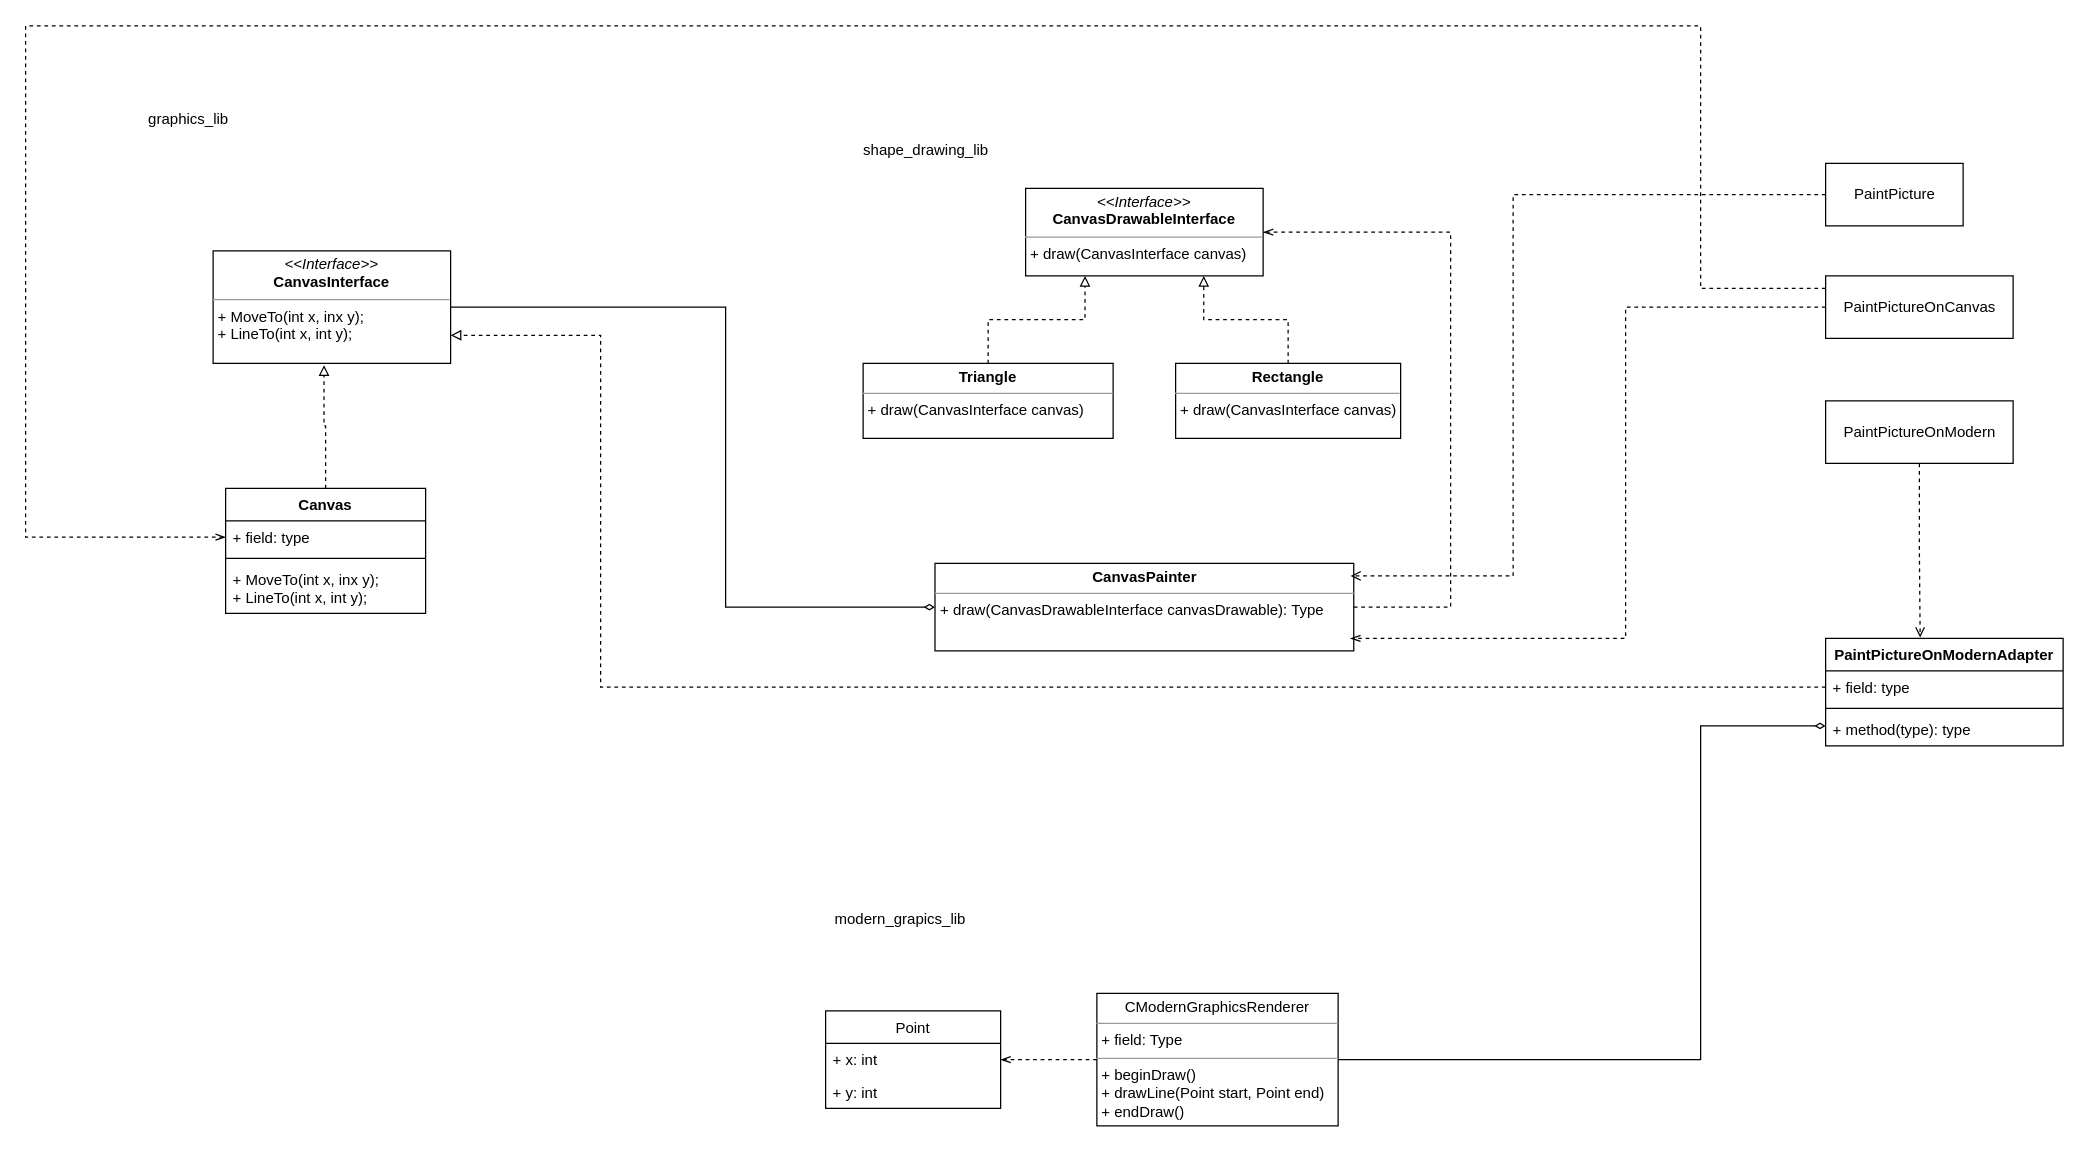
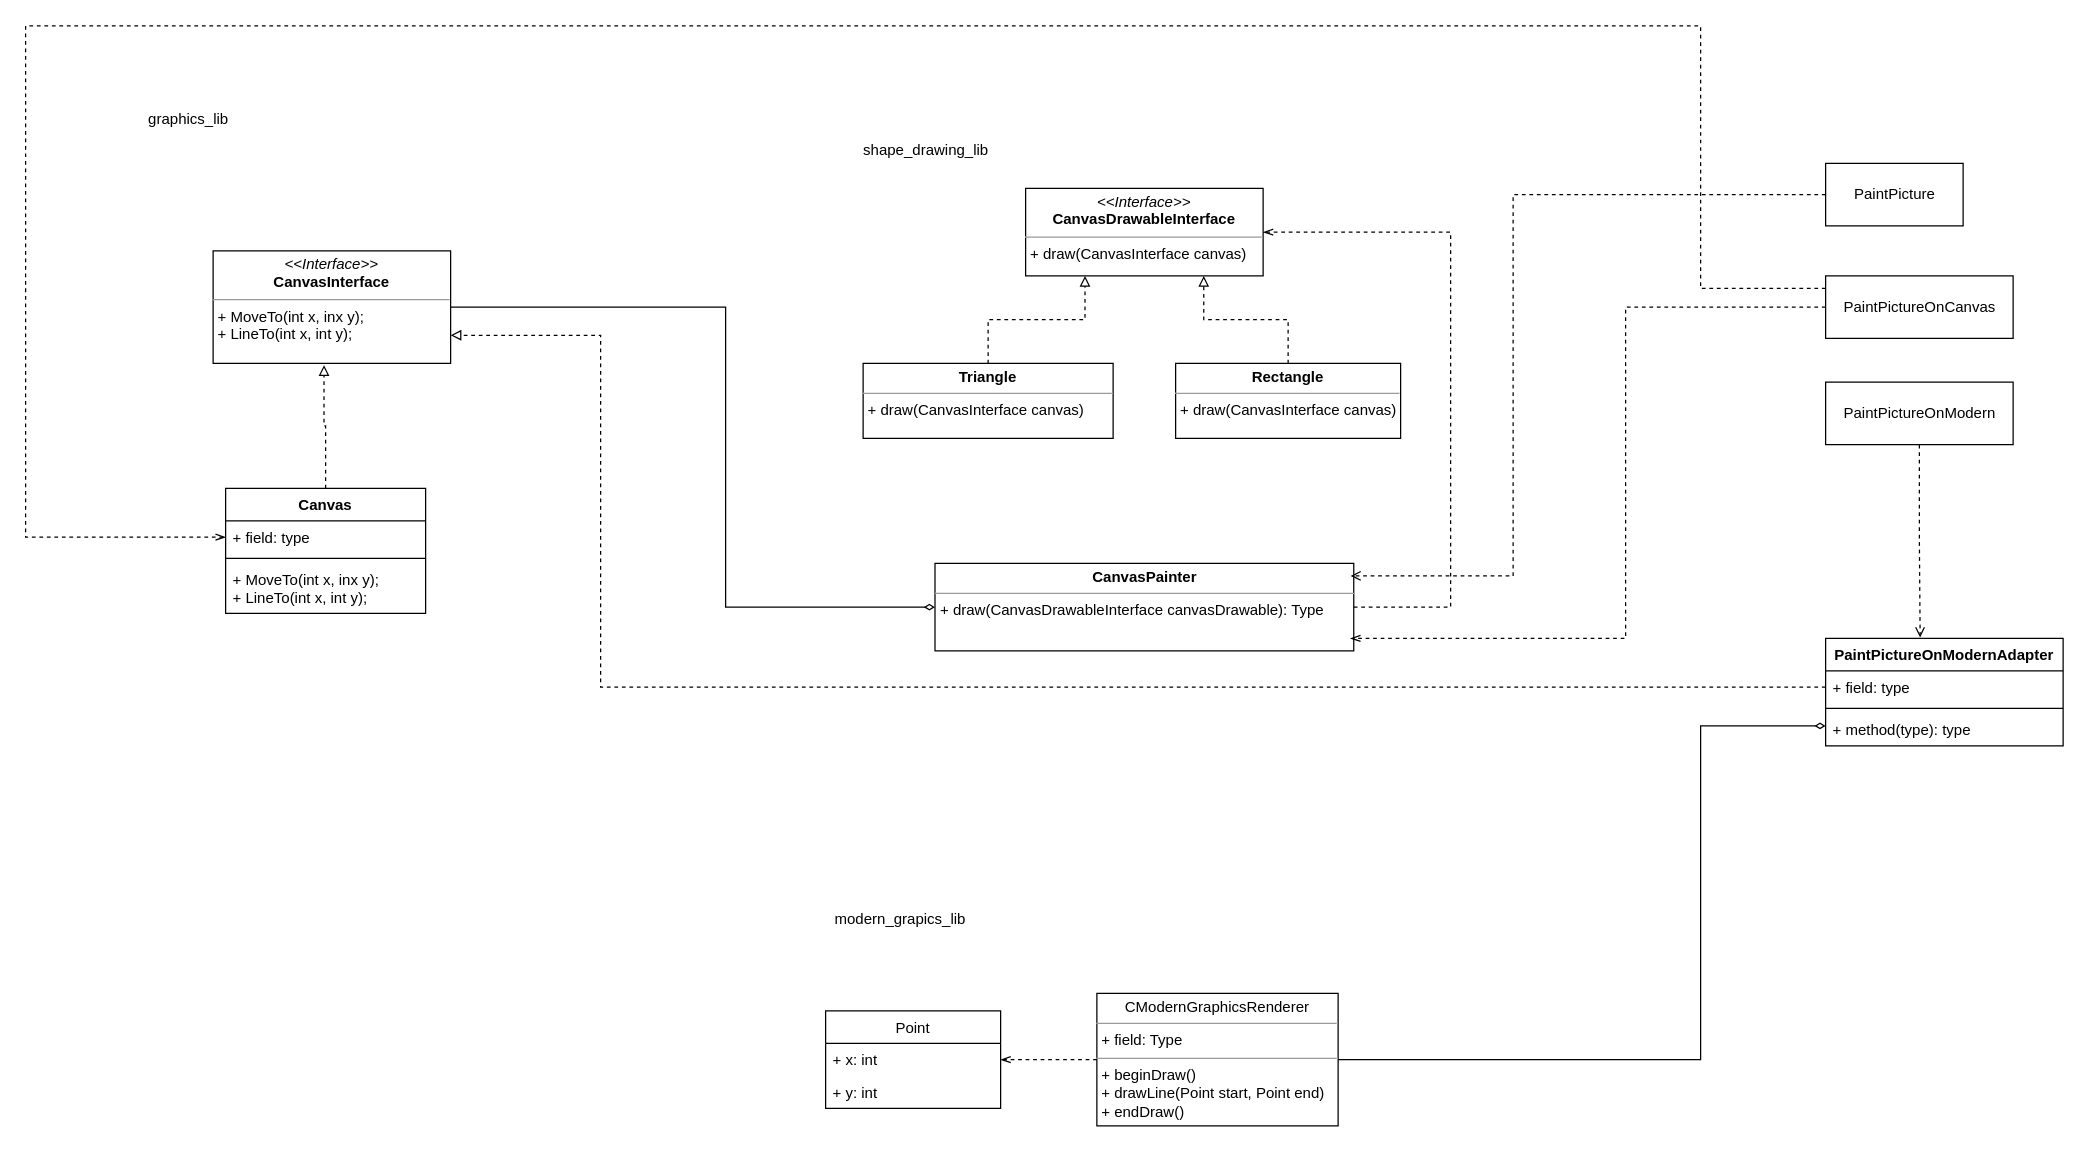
  <mxCell id="0" />
  <mxCell id="1" parent="0" />
  <mxCell id="2" value="&lt;p style=&quot;margin: 0px ; margin-top: 4px ; text-align: center&quot;&gt;&lt;i&gt;&amp;lt;&amp;lt;Interface&amp;gt;&amp;gt;&lt;/i&gt;&lt;br&gt;&lt;b&gt;CanvasInterface&lt;/b&gt;&lt;/p&gt;&lt;hr size=&quot;1&quot;&gt;&lt;p style=&quot;margin: 0px ; margin-left: 4px&quot;&gt;+ MoveTo(int x, inx y);&lt;br&gt;+ LineTo(int x, int y);&lt;/p&gt;" style="verticalAlign=top;align=left;overflow=fill;fontSize=12;fontFamily=Helvetica;html=1;" parent="1" vertex="1"><mxGeometry x="170" y="200" width="190" height="90" as="geometry" /></mxCell>
  <mxCell id="3" style="edgeStyle=orthogonalEdgeStyle;rounded=0;orthogonalLoop=1;jettySize=auto;html=1;entryX=0.467;entryY=1.016;entryDx=0;entryDy=0;entryPerimeter=0;dashed=1;endArrow=block;endFill=0;" parent="1" source="4" target="2" edge="1"><mxGeometry relative="1" as="geometry" /></mxCell>
  <mxCell id="4" value="Canvas" style="swimlane;fontStyle=1;align=center;verticalAlign=top;childLayout=stackLayout;horizontal=1;startSize=26;horizontalStack=0;resizeParent=1;resizeParentMax=0;resizeLast=0;collapsible=1;marginBottom=0;" parent="1" vertex="1"><mxGeometry x="180" y="390" width="160" height="100" as="geometry" /></mxCell>
  <mxCell id="5" value="+ field: type" style="text;strokeColor=none;fillColor=none;align=left;verticalAlign=top;spacingLeft=4;spacingRight=4;overflow=hidden;rotatable=0;points=[[0,0.5],[1,0.5]];portConstraint=eastwest;" parent="4" vertex="1"><mxGeometry y="26" width="160" height="26" as="geometry" /></mxCell>
  <mxCell id="6" value="" style="line;strokeWidth=1;fillColor=none;align=left;verticalAlign=middle;spacingTop=-1;spacingLeft=3;spacingRight=3;rotatable=0;labelPosition=right;points=[];portConstraint=eastwest;" parent="4" vertex="1"><mxGeometry y="52" width="160" height="8" as="geometry" /></mxCell>
  <mxCell id="7" value="+ MoveTo(int x, inx y);&#10;+ LineTo(int x, int y);" style="text;strokeColor=none;fillColor=none;align=left;verticalAlign=top;spacingLeft=4;spacingRight=4;overflow=hidden;rotatable=0;points=[[0,0.5],[1,0.5]];portConstraint=eastwest;" parent="4" vertex="1"><mxGeometry y="60" width="160" height="40" as="geometry" /></mxCell>
  <mxCell id="8" value="graphics_lib" style="text;html=1;align=center;verticalAlign=middle;resizable=0;points=[];autosize=1;strokeColor=none;fillColor=none;" parent="1" vertex="1"><mxGeometry x="110" y="85" width="80" height="20" as="geometry" /></mxCell>
  <mxCell id="9" value="&lt;p style=&quot;margin: 0px ; margin-top: 4px ; text-align: center&quot;&gt;&lt;i&gt;&amp;lt;&amp;lt;Interface&amp;gt;&amp;gt;&lt;/i&gt;&lt;br&gt;&lt;b&gt;CanvasDrawableInterface&lt;/b&gt;&lt;/p&gt;&lt;hr size=&quot;1&quot;&gt;&lt;p style=&quot;margin: 0px ; margin-left: 4px&quot;&gt;+ draw(&lt;span style=&quot;text-align: center&quot;&gt;CanvasInterface&amp;nbsp;&lt;/span&gt;canvas)&lt;/p&gt;" style="verticalAlign=top;align=left;overflow=fill;fontSize=12;fontFamily=Helvetica;html=1;fillColor=none;" parent="1" vertex="1"><mxGeometry x="820" y="150" width="190" height="70" as="geometry" /></mxCell>
  <mxCell id="10" style="edgeStyle=orthogonalEdgeStyle;rounded=0;orthogonalLoop=1;jettySize=auto;html=1;entryX=0.25;entryY=1;entryDx=0;entryDy=0;dashed=1;endArrow=block;endFill=0;" parent="1" source="11" target="9" edge="1"><mxGeometry relative="1" as="geometry" /></mxCell>
  <mxCell id="11" value="&lt;p style=&quot;margin: 0px ; margin-top: 4px ; text-align: center&quot;&gt;&lt;b&gt;Triangle&lt;/b&gt;&lt;/p&gt;&lt;hr size=&quot;1&quot;&gt;&lt;p style=&quot;margin: 0px ; margin-left: 4px&quot;&gt;+ draw(&lt;span style=&quot;text-align: center&quot;&gt;CanvasInterface&amp;nbsp;&lt;/span&gt;canvas)&lt;/p&gt;" style="verticalAlign=top;align=left;overflow=fill;fontSize=12;fontFamily=Helvetica;html=1;fillColor=none;" parent="1" vertex="1"><mxGeometry x="690" y="290" width="200" height="60" as="geometry" /></mxCell>
  <mxCell id="12" style="edgeStyle=orthogonalEdgeStyle;rounded=0;orthogonalLoop=1;jettySize=auto;html=1;entryX=0.75;entryY=1;entryDx=0;entryDy=0;dashed=1;endArrow=block;endFill=0;" parent="1" source="13" target="9" edge="1"><mxGeometry relative="1" as="geometry" /></mxCell>
  <mxCell id="13" value="&lt;p style=&quot;margin: 0px ; margin-top: 4px ; text-align: center&quot;&gt;&lt;b&gt;Rectangle&lt;/b&gt;&lt;/p&gt;&lt;hr size=&quot;1&quot;&gt;&lt;p style=&quot;margin: 0px ; margin-left: 4px&quot;&gt;+ draw(&lt;span style=&quot;text-align: center&quot;&gt;CanvasInterface&amp;nbsp;&lt;/span&gt;canvas)&lt;/p&gt;" style="verticalAlign=top;align=left;overflow=fill;fontSize=12;fontFamily=Helvetica;html=1;fillColor=none;" parent="1" vertex="1"><mxGeometry x="940" y="290" width="180" height="60" as="geometry" /></mxCell>
  <mxCell id="14" style="edgeStyle=orthogonalEdgeStyle;rounded=0;orthogonalLoop=1;jettySize=auto;html=1;endArrow=diamondThin;endFill=0;exitX=1;exitY=0.5;exitDx=0;exitDy=0;" parent="1" source="2" target="16" edge="1"><mxGeometry relative="1" as="geometry"><Array as="points"><mxPoint x="580" y="245" /><mxPoint x="580" y="485" /></Array></mxGeometry></mxCell>
  <mxCell id="15" style="edgeStyle=orthogonalEdgeStyle;rounded=0;orthogonalLoop=1;jettySize=auto;html=1;entryX=1;entryY=0.5;entryDx=0;entryDy=0;endArrow=openThin;endFill=0;dashed=1;" parent="1" source="16" target="9" edge="1"><mxGeometry relative="1" as="geometry"><Array as="points"><mxPoint x="1160" y="485" /><mxPoint x="1160" y="185" /></Array></mxGeometry></mxCell>
  <mxCell id="16" value="&lt;p style=&quot;margin: 0px ; margin-top: 4px ; text-align: center&quot;&gt;&lt;b&gt;CanvasPainter&lt;/b&gt;&lt;/p&gt;&lt;hr size=&quot;1&quot;&gt;&lt;p style=&quot;margin: 0px ; margin-left: 4px&quot;&gt;+ draw(CanvasDrawableInterface canvasDrawable&lt;span&gt;): Type&lt;/span&gt;&lt;/p&gt;" style="verticalAlign=top;align=left;overflow=fill;fontSize=12;fontFamily=Helvetica;html=1;fillColor=none;" parent="1" vertex="1"><mxGeometry x="747.5" y="450" width="335" height="70" as="geometry" /></mxCell>
  <mxCell id="17" value="shape_drawing_lib" style="text;html=1;align=center;verticalAlign=middle;resizable=0;points=[];autosize=1;strokeColor=none;fillColor=none;" parent="1" vertex="1"><mxGeometry x="680" y="110" width="120" height="20" as="geometry" /></mxCell>
  <mxCell id="18" value="Point" style="swimlane;fontStyle=0;childLayout=stackLayout;horizontal=1;startSize=26;fillColor=none;horizontalStack=0;resizeParent=1;resizeParentMax=0;resizeLast=0;collapsible=1;marginBottom=0;" parent="1" vertex="1"><mxGeometry x="660" y="808" width="140" height="78" as="geometry" /></mxCell>
  <mxCell id="19" value="+ x: int" style="text;strokeColor=none;fillColor=none;align=left;verticalAlign=top;spacingLeft=4;spacingRight=4;overflow=hidden;rotatable=0;points=[[0,0.5],[1,0.5]];portConstraint=eastwest;" parent="18" vertex="1"><mxGeometry y="26" width="140" height="26" as="geometry" /></mxCell>
  <mxCell id="20" value="+ y: int" style="text;strokeColor=none;fillColor=none;align=left;verticalAlign=top;spacingLeft=4;spacingRight=4;overflow=hidden;rotatable=0;points=[[0,0.5],[1,0.5]];portConstraint=eastwest;" parent="18" vertex="1"><mxGeometry y="52" width="140" height="26" as="geometry" /></mxCell>
  <mxCell id="21" style="edgeStyle=orthogonalEdgeStyle;rounded=0;orthogonalLoop=1;jettySize=auto;html=1;entryX=1;entryY=0.5;entryDx=0;entryDy=0;endArrow=openThin;endFill=0;dashed=1;" parent="1" source="22" target="19" edge="1"><mxGeometry relative="1" as="geometry" /></mxCell>
  <mxCell id="22" value="&lt;p style=&quot;margin: 0px ; margin-top: 4px ; text-align: center&quot;&gt;CModernGraphicsRenderer&lt;br&gt;&lt;/p&gt;&lt;hr size=&quot;1&quot;&gt;&lt;p style=&quot;margin: 0px ; margin-left: 4px&quot;&gt;+ field: Type&lt;/p&gt;&lt;hr size=&quot;1&quot;&gt;&lt;p style=&quot;margin: 0px ; margin-left: 4px&quot;&gt;+ b&lt;span style=&quot;text-align: center&quot;&gt;eginDraw&lt;/span&gt;()&lt;/p&gt;&lt;p style=&quot;margin: 0px ; margin-left: 4px&quot;&gt;+ drawLine(Point start, Point end)&lt;/p&gt;&lt;p style=&quot;margin: 0px ; margin-left: 4px&quot;&gt;+ endDraw()&lt;/p&gt;" style="verticalAlign=top;align=left;overflow=fill;fontSize=12;fontFamily=Helvetica;html=1;fillColor=none;" parent="1" vertex="1"><mxGeometry x="877" y="794" width="193" height="106" as="geometry" /></mxCell>
  <mxCell id="23" value="modern_grapics_lib" style="text;html=1;strokeColor=none;fillColor=none;align=center;verticalAlign=middle;whiteSpace=wrap;rounded=0;" parent="1" vertex="1"><mxGeometry x="660" y="720" width="120" height="30" as="geometry" /></mxCell>
  <mxCell id="24" style="edgeStyle=orthogonalEdgeStyle;rounded=0;orthogonalLoop=1;jettySize=auto;html=1;endArrow=open;endFill=0;dashed=1;" parent="1" source="25" edge="1"><mxGeometry relative="1" as="geometry"><mxPoint x="1080" y="460" as="targetPoint" /><Array as="points"><mxPoint x="1210" y="155" /><mxPoint x="1210" y="460" /><mxPoint x="1080" y="460" /></Array></mxGeometry></mxCell>
  <mxCell id="25" value="PaintPicture" style="html=1;fillColor=none;" parent="1" vertex="1"><mxGeometry x="1460" width="110" height="50" as="geometry" y="130" /></mxCell>
  <mxCell id="26" style="edgeStyle=orthogonalEdgeStyle;rounded=0;orthogonalLoop=1;jettySize=auto;html=1;entryX=0.727;entryY=0.76;entryDx=0;entryDy=0;entryPerimeter=0;endArrow=openThin;endFill=0;dashed=1;" parent="1" source="28" edge="1"><mxGeometry relative="1" as="geometry"><mxPoint x="1079.82" y="510" as="targetPoint" /><Array as="points"><mxPoint x="1300" y="245" /><mxPoint x="1300" y="510" /></Array></mxGeometry></mxCell>
  <mxCell id="27" style="edgeStyle=orthogonalEdgeStyle;rounded=0;orthogonalLoop=1;jettySize=auto;html=1;endArrow=openThin;endFill=0;dashed=1;" parent="1" source="28" target="5" edge="1"><mxGeometry relative="1" as="geometry"><Array as="points"><mxPoint x="1360" y="230" /><mxPoint x="1360" y="20" /><mxPoint y="20" x="20" /><mxPoint y="429" x="20" /></Array></mxGeometry></mxCell>
  <mxCell id="28" value="PaintPictureOnCanvas" style="html=1;fillColor=none;" parent="1" vertex="1"><mxGeometry x="1460" y="220" width="150" height="50" as="geometry" /></mxCell>
  <mxCell id="29" style="edgeStyle=orthogonalEdgeStyle;rounded=0;orthogonalLoop=1;jettySize=auto;html=1;entryX=0.398;entryY=-0.009;entryDx=0;entryDy=0;entryPerimeter=0;endArrow=open;endFill=0;dashed=1;" parent="1" source="30" target="31" edge="1"><mxGeometry relative="1" as="geometry" /></mxCell>
- <mxCell id="30" value="PaintPictureOnModern" style="html=1;fillColor=none;" parent="1" vertex="1"><mxGeometry x="1460" y="320" width="150" height="50" as="geometry" /></mxCell>
+ <mxCell id="30" value="PaintPictureOnModern" style="html=1;fillColor=none;" parent="1" vertex="1"><mxGeometry x="1460" y="305" width="150" height="50" as="geometry" /></mxCell>
  <mxCell id="31" value="PaintPictureOnModernAdapter" style="swimlane;fontStyle=1;align=center;verticalAlign=top;childLayout=stackLayout;horizontal=1;startSize=26;horizontalStack=0;resizeParent=1;resizeParentMax=0;resizeLast=0;collapsible=1;marginBottom=0;fillColor=none;" parent="1" vertex="1"><mxGeometry x="1460" y="510" width="190" height="86" as="geometry" /></mxCell>
  <mxCell id="32" value="+ field: type" style="text;strokeColor=none;fillColor=none;align=left;verticalAlign=top;spacingLeft=4;spacingRight=4;overflow=hidden;rotatable=0;points=[[0,0.5],[1,0.5]];portConstraint=eastwest;" parent="31" vertex="1"><mxGeometry y="26" width="190" height="26" as="geometry" /></mxCell>
  <mxCell id="33" value="" style="line;strokeWidth=1;fillColor=none;align=left;verticalAlign=middle;spacingTop=-1;spacingLeft=3;spacingRight=3;rotatable=0;labelPosition=right;points=[];portConstraint=eastwest;" parent="31" vertex="1"><mxGeometry y="52" width="190" height="8" as="geometry" /></mxCell>
  <mxCell id="34" value="+ method(type): type" style="text;strokeColor=none;fillColor=none;align=left;verticalAlign=top;spacingLeft=4;spacingRight=4;overflow=hidden;rotatable=0;points=[[0,0.5],[1,0.5]];portConstraint=eastwest;" parent="31" vertex="1"><mxGeometry y="60" width="190" height="26" as="geometry" /></mxCell>
  <mxCell id="35" style="edgeStyle=orthogonalEdgeStyle;rounded=0;orthogonalLoop=1;jettySize=auto;html=1;endArrow=diamondThin;endFill=0;exitX=1;exitY=0.5;exitDx=0;exitDy=0;" parent="1" source="22" edge="1"><mxGeometry relative="1" as="geometry"><Array as="points"><mxPoint x="1360" y="847" /><mxPoint x="1360" y="580" /><mxPoint x="1460" y="580" /></Array><mxPoint x="1460" y="580" as="targetPoint" /></mxGeometry></mxCell>
  <mxCell id="36" style="edgeStyle=orthogonalEdgeStyle;rounded=0;orthogonalLoop=1;jettySize=auto;html=1;entryX=1;entryY=0.75;entryDx=0;entryDy=0;dashed=1;endArrow=block;endFill=0;" edge="1" parent="1" source="32" target="2"><mxGeometry relative="1" as="geometry"><Array as="points"><mxPoint x="480" y="549" /><mxPoint x="480" y="268" /></Array></mxGeometry></mxCell>
